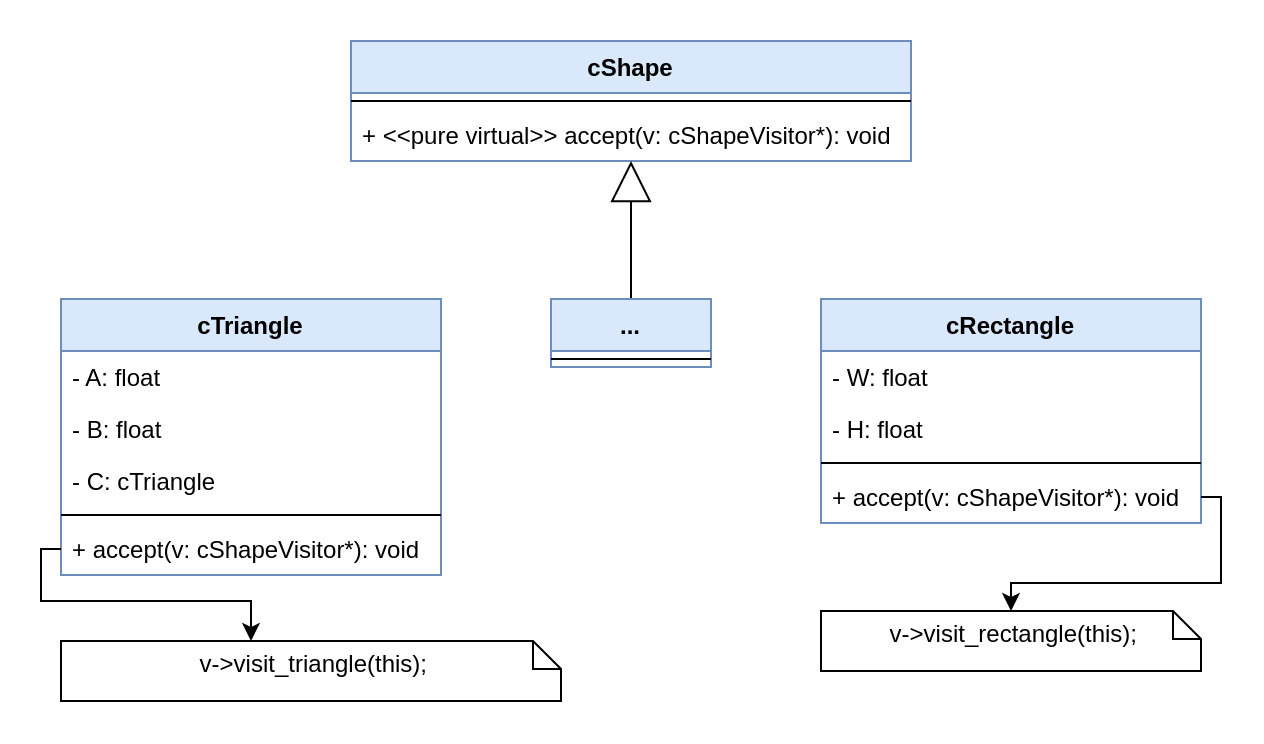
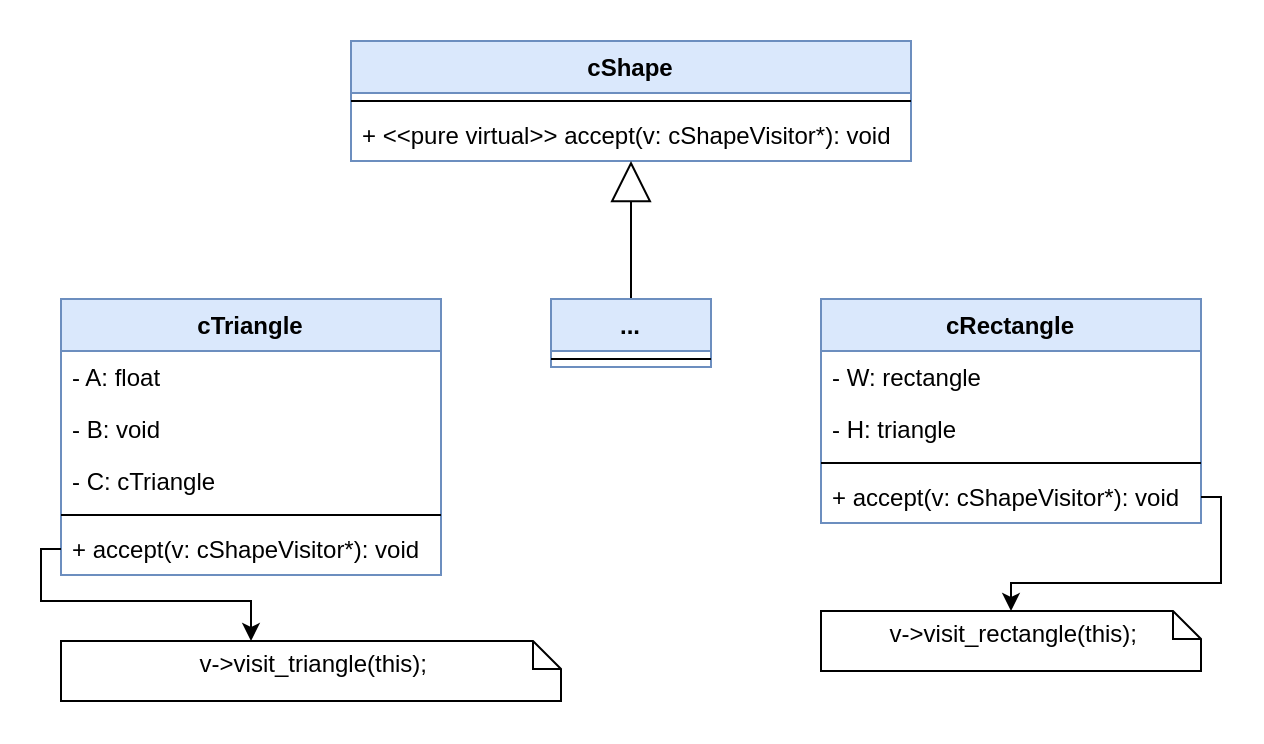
  <mxCell id="0" />
  <mxCell id="1" parent="0" />
  <mxCell id="2" value="cShape" style="swimlane;fontStyle=1;align=center;verticalAlign=top;childLayout=stackLayout;horizontal=1;startSize=26;horizontalStack=0;resizeParent=1;resizeParentMax=0;resizeLast=0;collapsible=1;marginBottom=0;fillColor=#dae8fc;strokeColor=#6c8ebf;" parent="1" vertex="1"><mxGeometry x="175" y="20" width="280" height="60" as="geometry" /></mxCell>
  <mxCell id="3" value="" style="line;strokeWidth=1;fillColor=none;align=left;verticalAlign=middle;spacingTop=-1;spacingLeft=3;spacingRight=3;rotatable=0;labelPosition=right;points=[];portConstraint=eastwest;" parent="2" vertex="1"><mxGeometry y="26" width="280" height="8" as="geometry" /></mxCell>
  <mxCell id="4" value="+ &lt;&lt;pure virtual&gt;&gt; accept(v: cShapeVisitor*): void" style="text;strokeColor=none;fillColor=none;align=left;verticalAlign=top;spacingLeft=4;spacingRight=4;overflow=hidden;rotatable=0;points=[[0,0.5],[1,0.5]];portConstraint=eastwest;fontSize=12;" parent="2" vertex="1"><mxGeometry y="34" width="280" height="26" as="geometry" /></mxCell>
  <mxCell id="5" value="cTriangle" style="swimlane;fontStyle=1;align=center;verticalAlign=top;childLayout=stackLayout;horizontal=1;startSize=26;horizontalStack=0;resizeParent=1;resizeParentMax=0;resizeLast=0;collapsible=1;marginBottom=0;fillColor=#dae8fc;strokeColor=#6c8ebf;" parent="1" vertex="1"><mxGeometry x="30" y="149" width="190" height="138" as="geometry" /></mxCell>
  <mxCell id="6" value="- A: float" style="text;strokeColor=none;fillColor=none;align=left;verticalAlign=top;spacingLeft=4;spacingRight=4;overflow=hidden;rotatable=0;points=[[0,0.5],[1,0.5]];portConstraint=eastwest;" parent="5" vertex="1"><mxGeometry y="26" width="190" height="26" as="geometry" /></mxCell>
- <mxCell id="7" value="- B: float" style="text;strokeColor=none;fillColor=none;align=left;verticalAlign=top;spacingLeft=4;spacingRight=4;overflow=hidden;rotatable=0;points=[[0,0.5],[1,0.5]];portConstraint=eastwest;" parent="5" vertex="1"><mxGeometry y="52" width="190" height="26" as="geometry" /></mxCell>
+ <mxCell id="7" value="- B: void" style="text;strokeColor=none;fillColor=none;align=left;verticalAlign=top;spacingLeft=4;spacingRight=4;overflow=hidden;rotatable=0;points=[[0,0.5],[1,0.5]];portConstraint=eastwest;" parent="5" vertex="1"><mxGeometry y="52" width="190" height="26" as="geometry" /></mxCell>
  <mxCell id="8" value="- C: cTriangle" style="text;strokeColor=none;fillColor=none;align=left;verticalAlign=top;spacingLeft=4;spacingRight=4;overflow=hidden;rotatable=0;points=[[0,0.5],[1,0.5]];portConstraint=eastwest;" parent="5" vertex="1"><mxGeometry y="78" width="190" height="26" as="geometry" /></mxCell>
  <mxCell id="9" value="" style="line;strokeWidth=1;fillColor=none;align=left;verticalAlign=middle;spacingTop=-1;spacingLeft=3;spacingRight=3;rotatable=0;labelPosition=right;points=[];portConstraint=eastwest;" parent="5" vertex="1"><mxGeometry y="104" width="190" height="8" as="geometry" /></mxCell>
  <mxCell id="10" value="+ accept(v: cShapeVisitor*): void" style="text;strokeColor=none;fillColor=none;align=left;verticalAlign=top;spacingLeft=4;spacingRight=4;overflow=hidden;rotatable=0;points=[[0,0.5],[1,0.5]];portConstraint=eastwest;" parent="5" vertex="1"><mxGeometry y="112" width="190" height="26" as="geometry" /></mxCell>
  <mxCell id="11" value="cRectangle" style="swimlane;fontStyle=1;align=center;verticalAlign=top;childLayout=stackLayout;horizontal=1;startSize=26;horizontalStack=0;resizeParent=1;resizeParentMax=0;resizeLast=0;collapsible=1;marginBottom=0;fillColor=#dae8fc;strokeColor=#6c8ebf;" parent="1" vertex="1"><mxGeometry x="410" y="149" width="190" height="112" as="geometry" /></mxCell>
- <mxCell id="12" value="- W: float" style="text;strokeColor=none;fillColor=none;align=left;verticalAlign=top;spacingLeft=4;spacingRight=4;overflow=hidden;rotatable=0;points=[[0,0.5],[1,0.5]];portConstraint=eastwest;" parent="11" vertex="1"><mxGeometry y="26" width="190" height="26" as="geometry" /></mxCell>
- <mxCell id="13" value="- H: float" style="text;strokeColor=none;fillColor=none;align=left;verticalAlign=top;spacingLeft=4;spacingRight=4;overflow=hidden;rotatable=0;points=[[0,0.5],[1,0.5]];portConstraint=eastwest;" parent="11" vertex="1"><mxGeometry y="52" width="190" height="26" as="geometry" /></mxCell>
+ <mxCell id="12" value="- W: rectangle" style="text;strokeColor=none;fillColor=none;align=left;verticalAlign=top;spacingLeft=4;spacingRight=4;overflow=hidden;rotatable=0;points=[[0,0.5],[1,0.5]];portConstraint=eastwest;" parent="11" vertex="1"><mxGeometry y="26" width="190" height="26" as="geometry" /></mxCell>
+ <mxCell id="13" value="- H: triangle" style="text;strokeColor=none;fillColor=none;align=left;verticalAlign=top;spacingLeft=4;spacingRight=4;overflow=hidden;rotatable=0;points=[[0,0.5],[1,0.5]];portConstraint=eastwest;" parent="11" vertex="1"><mxGeometry y="52" width="190" height="26" as="geometry" /></mxCell>
  <mxCell id="14" value="" style="line;strokeWidth=1;fillColor=none;align=left;verticalAlign=middle;spacingTop=-1;spacingLeft=3;spacingRight=3;rotatable=0;labelPosition=right;points=[];portConstraint=eastwest;" parent="11" vertex="1"><mxGeometry y="78" width="190" height="8" as="geometry" /></mxCell>
  <mxCell id="15" value="+ accept(v: cShapeVisitor*): void" style="text;strokeColor=none;fillColor=none;align=left;verticalAlign=top;spacingLeft=4;spacingRight=4;overflow=hidden;rotatable=0;points=[[0,0.5],[1,0.5]];portConstraint=eastwest;" parent="11" vertex="1"><mxGeometry y="86" width="190" height="26" as="geometry" /></mxCell>
  <mxCell id="16" style="edgeStyle=orthogonalEdgeStyle;rounded=0;orthogonalLoop=1;jettySize=auto;html=1;endArrow=block;endFill=0;endSize=18;" parent="1" source="17" target="2" edge="1"><mxGeometry relative="1" as="geometry" /></mxCell>
  <mxCell id="17" value="..." style="swimlane;fontStyle=1;align=center;verticalAlign=top;childLayout=stackLayout;horizontal=1;startSize=26;horizontalStack=0;resizeParent=1;resizeParentMax=0;resizeLast=0;collapsible=1;marginBottom=0;fillColor=#dae8fc;strokeColor=#6c8ebf;" parent="1" vertex="1"><mxGeometry x="275" y="149" width="80" height="34" as="geometry" /></mxCell>
  <mxCell id="18" value="" style="line;strokeWidth=1;fillColor=none;align=left;verticalAlign=middle;spacingTop=-1;spacingLeft=3;spacingRight=3;rotatable=0;labelPosition=right;points=[];portConstraint=eastwest;" parent="17" vertex="1"><mxGeometry y="26" width="80" height="8" as="geometry" /></mxCell>
  <mxCell id="19" value="&amp;nbsp;v-&amp;gt;visit_triangle(this);" style="shape=note;whiteSpace=wrap;html=1;size=14;verticalAlign=middle;align=center;spacingTop=-6;" vertex="1" parent="1"><mxGeometry x="30" y="320" width="250" height="30" as="geometry" /></mxCell>
  <mxCell id="20" value="&amp;nbsp;v-&amp;gt;visit_rectangle(this);" style="shape=note;whiteSpace=wrap;html=1;size=14;verticalAlign=middle;align=center;spacingTop=-6;" vertex="1" parent="1"><mxGeometry x="410" y="305" width="190" height="30" as="geometry" /></mxCell>
  <mxCell id="21" style="edgeStyle=orthogonalEdgeStyle;rounded=0;orthogonalLoop=1;jettySize=auto;html=1;" edge="1" parent="1" source="10" target="19"><mxGeometry relative="1" as="geometry"><Array as="points"><mxPoint x="20" y="274" /><mxPoint x="20" y="300" /><mxPoint x="125" y="300" /></Array></mxGeometry></mxCell>
  <mxCell id="22" style="edgeStyle=orthogonalEdgeStyle;rounded=0;orthogonalLoop=1;jettySize=auto;html=1;" edge="1" parent="1" source="15" target="20"><mxGeometry relative="1" as="geometry"><Array as="points"><mxPoint x="610" y="248" /><mxPoint x="610" y="291" /><mxPoint x="505" y="291" /></Array></mxGeometry></mxCell>
